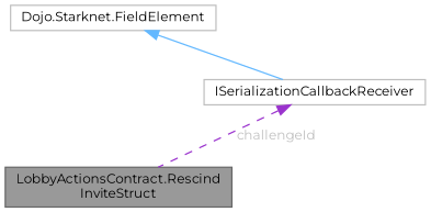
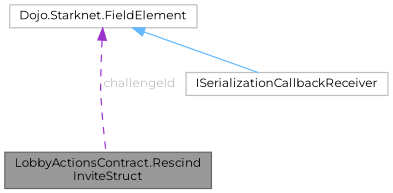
  digraph {
    fontname=Montserrat
    node [color=grey75 fillcolor=white fontname=Montserrat fontsize=10 shape=box style=filled]
    edge [dir=back fontname=Montserrat fontsize=10 labelfontname=Helvetica labelfontsize=10]
    n1 [color=gray40 fillcolor=grey60 fontcolor=black height=0.2 label="LobbyActionsContract.Rescind\lInviteStruct" width=0.4]
    n2 [height=0.2 label="Dojo.Starknet.FieldElement" width=0.4]
    n3 [height=0.2 label=ISerializationCallbackReceiver width=0.4]
-   n3 -> n1 [color=darkorchid3 fontcolor=grey label=" challengeId" style=dashed]
+   n2 -> n1 [color=darkorchid3 fontcolor=grey label=" challengeId" style=dashed]
    n2 -> n3 [color=steelblue1 style=solid]
  }
